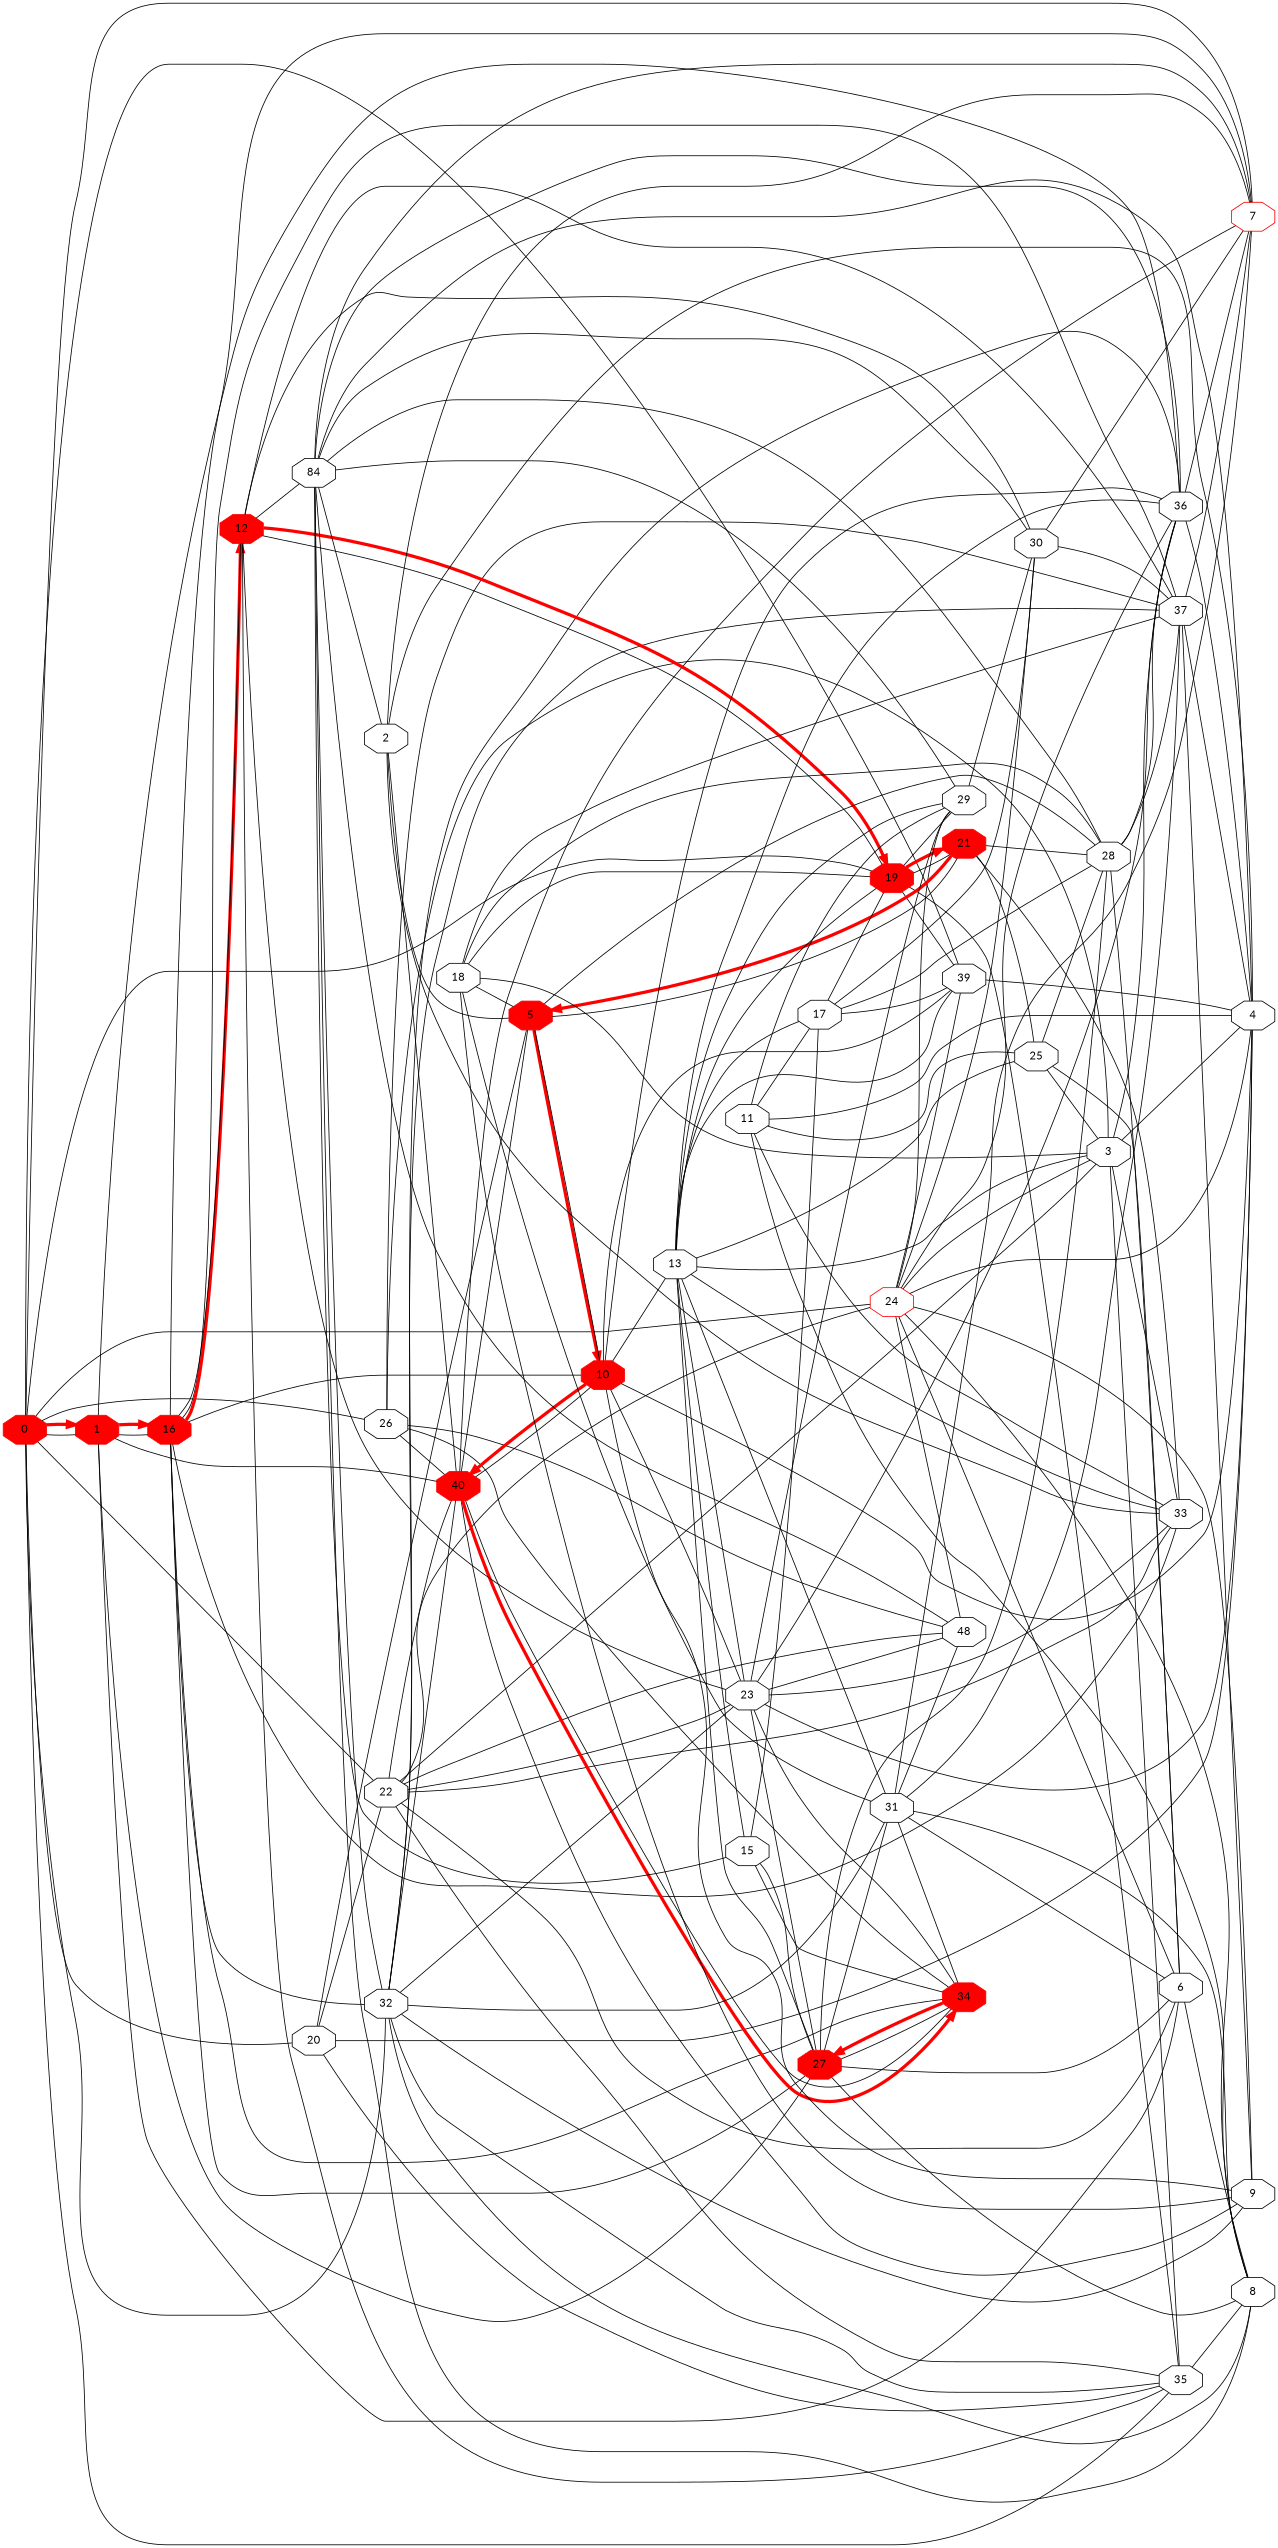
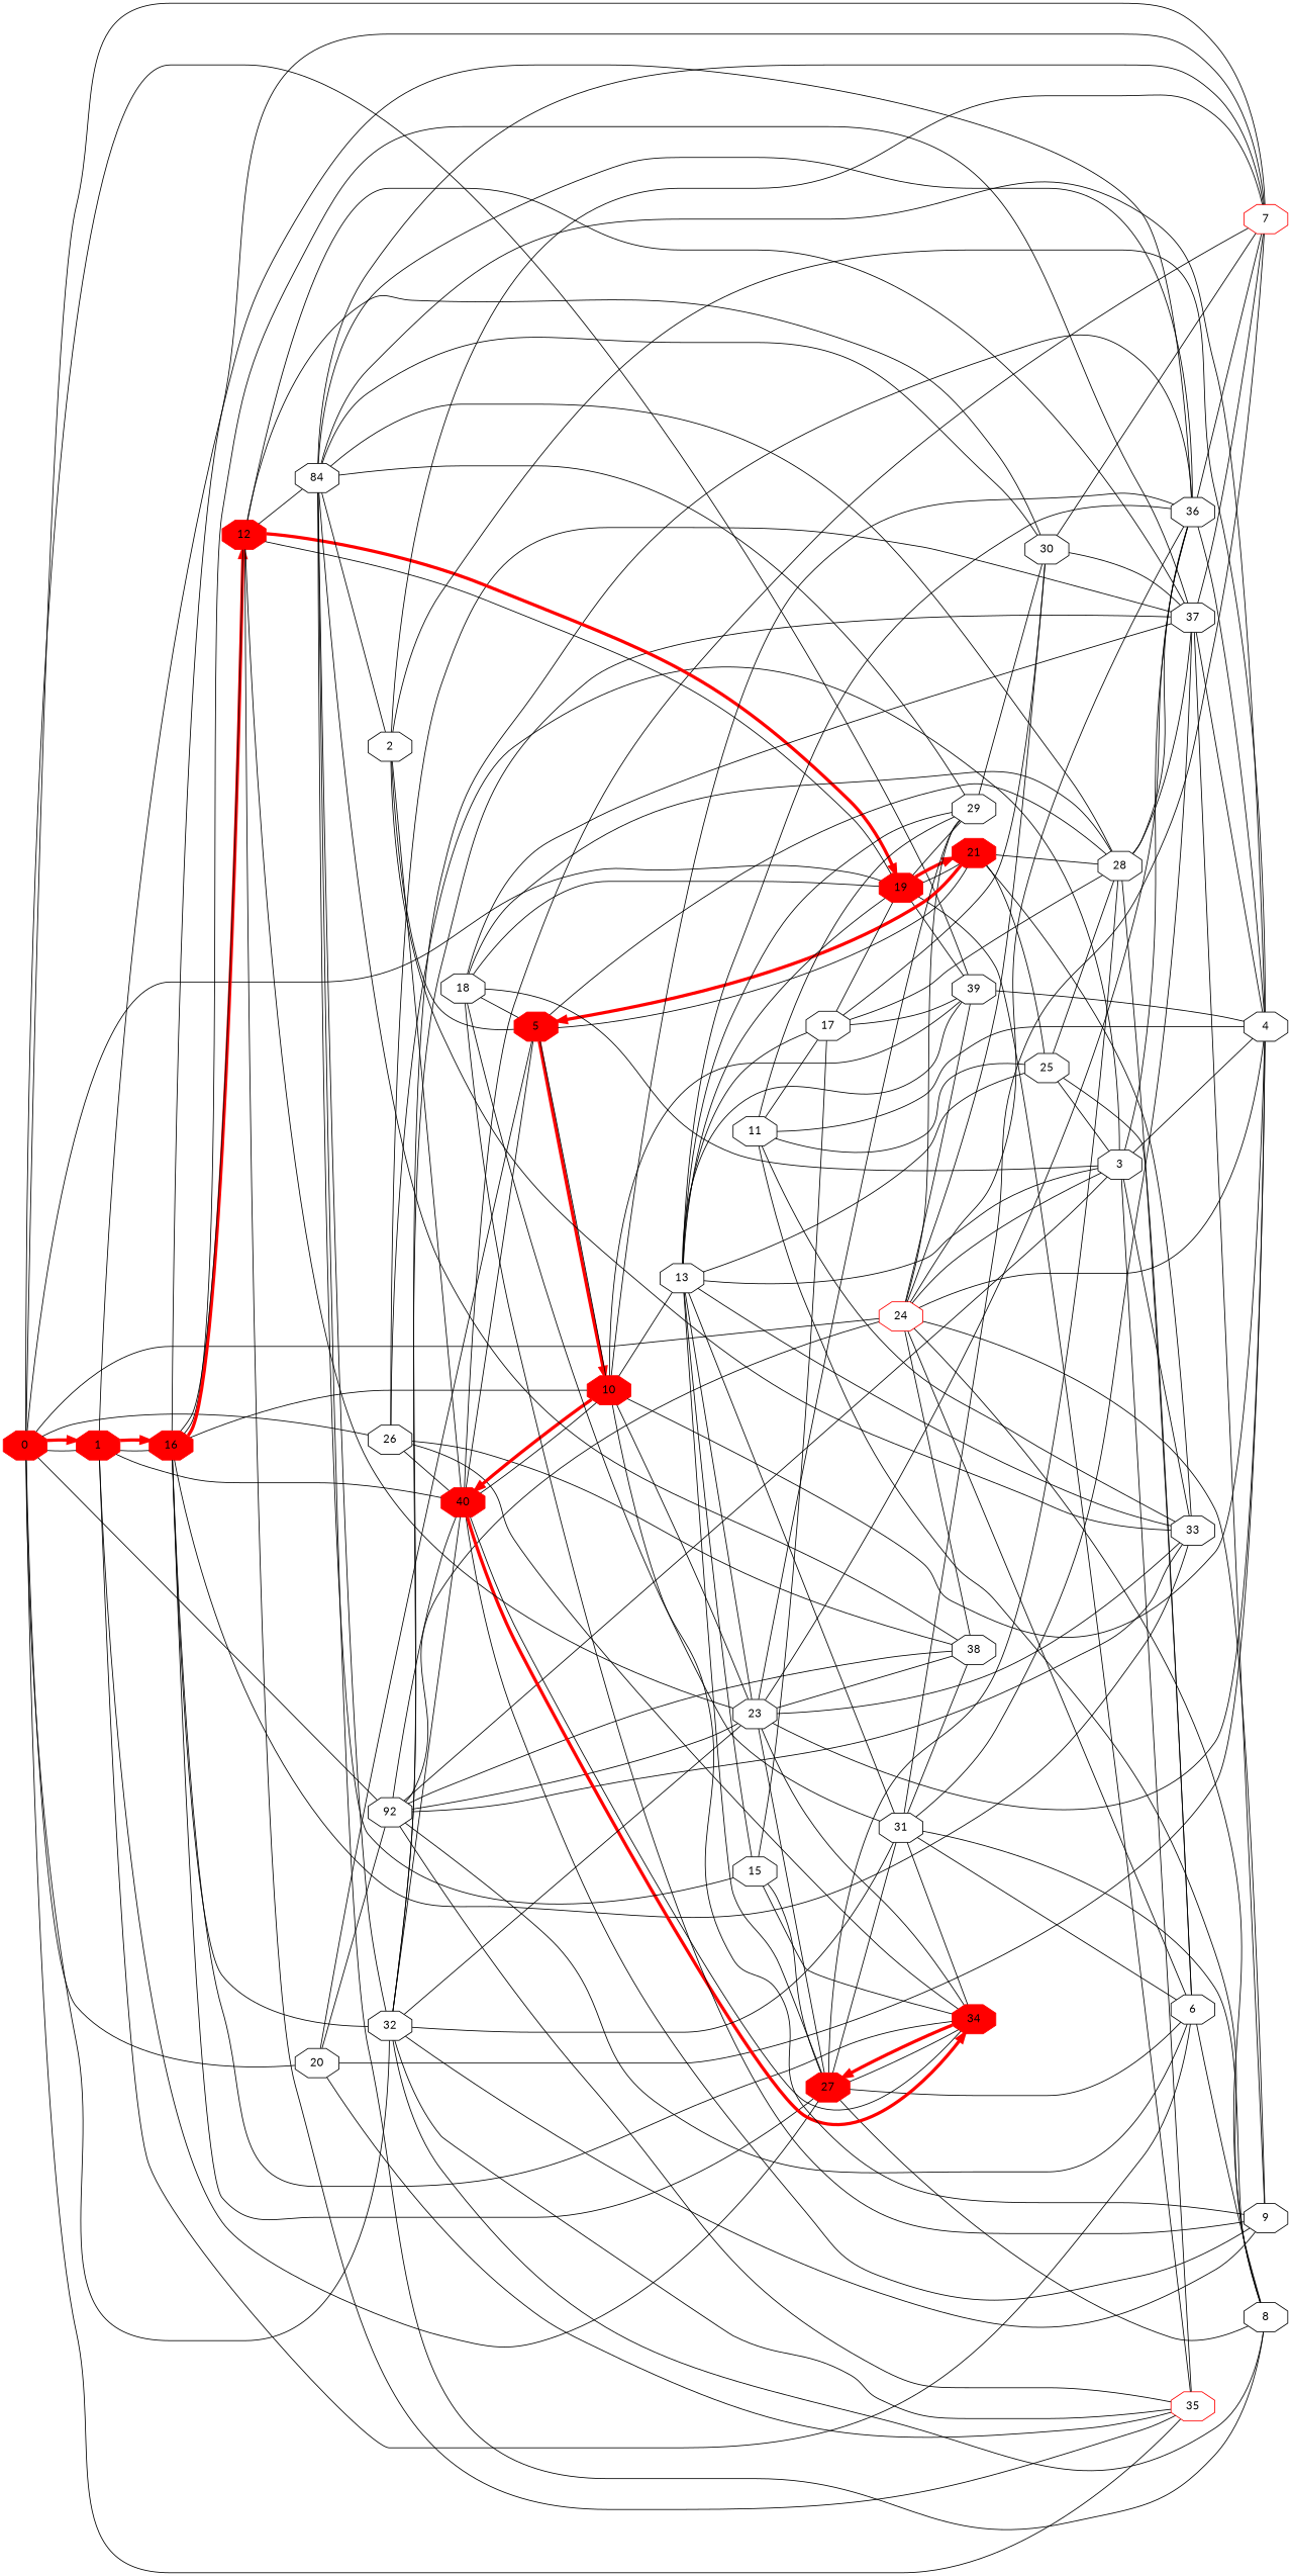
  digraph {
    fontname=Lato
    rankdir=LR
    node [fontname=Lato shape=octagon]
    edge [arrowhead=none fontname=Lato]
    0 [color=red fillcolor=red style=filled]
    1 [color=red fillcolor=red style=filled]
    7 [color=red]
    19 [color=red fillcolor=red style=filled]
    20
-   22
+   22 [label=92]
    24 [color=red]
    26
    32
-   35
+   35 [color=red]
    39
    6
    16 [color=red fillcolor=red style=filled]
    27 [color=red fillcolor=red style=filled]
    36
    40 [color=red fillcolor=red style=filled]
    29
    21 [color=red fillcolor=red style=filled]
    4
    5 [color=red fillcolor=red style=filled]
    33
    3
    23
-   38 [label=48]
+   38
    8
    9
    30
    37
    34 [color=red fillcolor=red style=filled]
    12 [color=red fillcolor=red style=filled]
    31
    28
    25
    10 [color=red fillcolor=red style=filled]
    n35 [label=84]
    2
    13
    17
    15
    11
    18
    0 -> 1
    0 -> 1 [color=red penwidth=4 arrowhead=""]
    0 -> 7
    0 -> 19
    0 -> 20
    0 -> 22
    0 -> 24
    0 -> 26
    0 -> 32
    0 -> 35
    0 -> 39
    1 -> 6
    1 -> 16
    1 -> 16 [color=red penwidth=4 arrowhead=""]
    1 -> 27
    1 -> 36
    1 -> 40
    19 -> 35
    19 -> 39
    19 -> 29
    19 -> 21
    19 -> 21 [color=red penwidth=4 arrowhead=""]
    20 -> 22
    20 -> 35
    20 -> 4
    20 -> 5
    22 -> 24
    22 -> 35
    22 -> 6
    22 -> 40
    22 -> 33
    22 -> 3
    22 -> 23
    22 -> 38
    24 -> 39
    24 -> 6
    24 -> 36
    24 -> 29
    24 -> 4
    24 -> 3
    24 -> 38
    24 -> 8
    24 -> 9
    24 -> 30
    26 -> 40
    26 -> 3
    26 -> 38
    26 -> 37
    26 -> 34
    32 -> 35
    32 -> 36
    32 -> 40
    32 -> 8
    32 -> 9
    32 -> 37
-   35 -> 8
    39 -> 4
    6 -> 8
    16 -> 7
    16 -> 32
    16 -> 27
    16 -> 33
    16 -> 37
    16 -> 34
    16 -> 12 [color=red penwidth=4 arrowhead=""]
    27 -> 6
    27 -> 8
    27 -> 34
    27 -> 31
    27 -> 28
    36 -> 7
    36 -> 4
    40 -> 7
    40 -> 5
    40 -> 9
    40 -> 34 [color=red penwidth=4 arrowhead=""]
    29 -> 30
    21 -> 5
    21 -> 5 [color=red penwidth=4 arrowhead=""]
    21 -> 33
    21 -> 28
    21 -> 25
    5 -> 10 [color=red penwidth=4 arrowhead=""]
    3 -> 35
    3 -> 36
    3 -> 4
    3 -> 33
    23 -> 32
    23 -> 27
    23 -> 36
    23 -> 29
    23 -> 4
    23 -> 33
    23 -> 38
    23 -> 34
    30 -> 7
    30 -> 37
    37 -> 7
    37 -> 4
    37 -> 9
    34 -> 27 [color=red penwidth=4 arrowhead=""]
    34 -> 40
    12 -> 19
    12 -> 19 [color=red penwidth=4 arrowhead=""]
    12 -> 35
    12 -> 16
    12 -> 23
    12 -> 30
    12 -> 37
    12 -> n35
    31 -> 7
    31 -> 32
    31 -> 6
    31 -> 38
    31 -> 8
    31 -> 37
    31 -> 34
    28 -> 6
    28 -> 36
    28 -> 5
    28 -> 37
    25 -> 6
    25 -> 3
    25 -> 28
    10 -> 39
    10 -> 16
    10 -> 36
    10 -> 40
    10 -> 40 [color=red penwidth=4 arrowhead=""]
    10 -> 4
    10 -> 5
    10 -> 23
    10 -> 9
    10 -> 13
    n35 -> 7
    n35 -> 32
    n35 -> 36
    n35 -> 29
    n35 -> 4
    n35 -> 38
    n35 -> 8
    n35 -> 30
    n35 -> 28
    n35 -> 2
    n35 -> 15
    2 -> 7
    2 -> 40
    2 -> 4
    2 -> 5
    2 -> 33
    13 -> 19
    13 -> 39
    13 -> 27
    13 -> 36
    13 -> 29
    13 -> 33
    13 -> 3
    13 -> 23
    13 -> 31
    13 -> 25
    13 -> 17
    13 -> 15
    17 -> 19
    17 -> 39
    17 -> 30
    17 -> 28
    15 -> 27
    15 -> 34
    15 -> 17
    11 -> 29
    11 -> 4
    11 -> 33
    11 -> 8
    11 -> 25
    11 -> 17
    18 -> 19
    18 -> 5
    18 -> 3
    18 -> 9
    18 -> 37
    18 -> 31
    18 -> 28
  }
